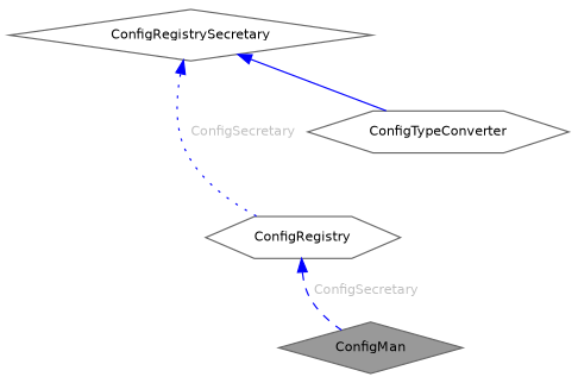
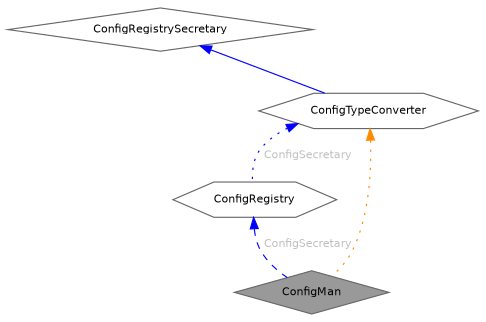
  digraph {
    node [color=gray40 fillcolor=white fontname=Helvetica fontsize=10 shape=diamond style=filled]
    edge [color=blue dir=back fontname=Helvetica fontsize=10 labelfontname=Helvetica labelfontsize=10 style=dotted]
    n1 [fillcolor=grey60 fontcolor=black height=0.2 label=ConfigMan width=0.4]
    n2 [height=0.2 label=ConfigRegistrySecretary width=0.4]
    n3 [height=0.2 label=ConfigRegistry shape=hexagon width=0.4]
    n4 [height=0.2 label=ConfigTypeConverter shape=hexagon width=0.4]
-   n2 -> n3 [fontcolor=grey label=" ConfigSecretary"]
+   n4 -> n3 [fontcolor=grey label=" ConfigSecretary"]
    n2 -> n4 [style=solid]
    n3 -> n1 [fontcolor=grey label=" ConfigSecretary" style=dashed]
+   n4 -> n1 [color=darkorange]
  }
